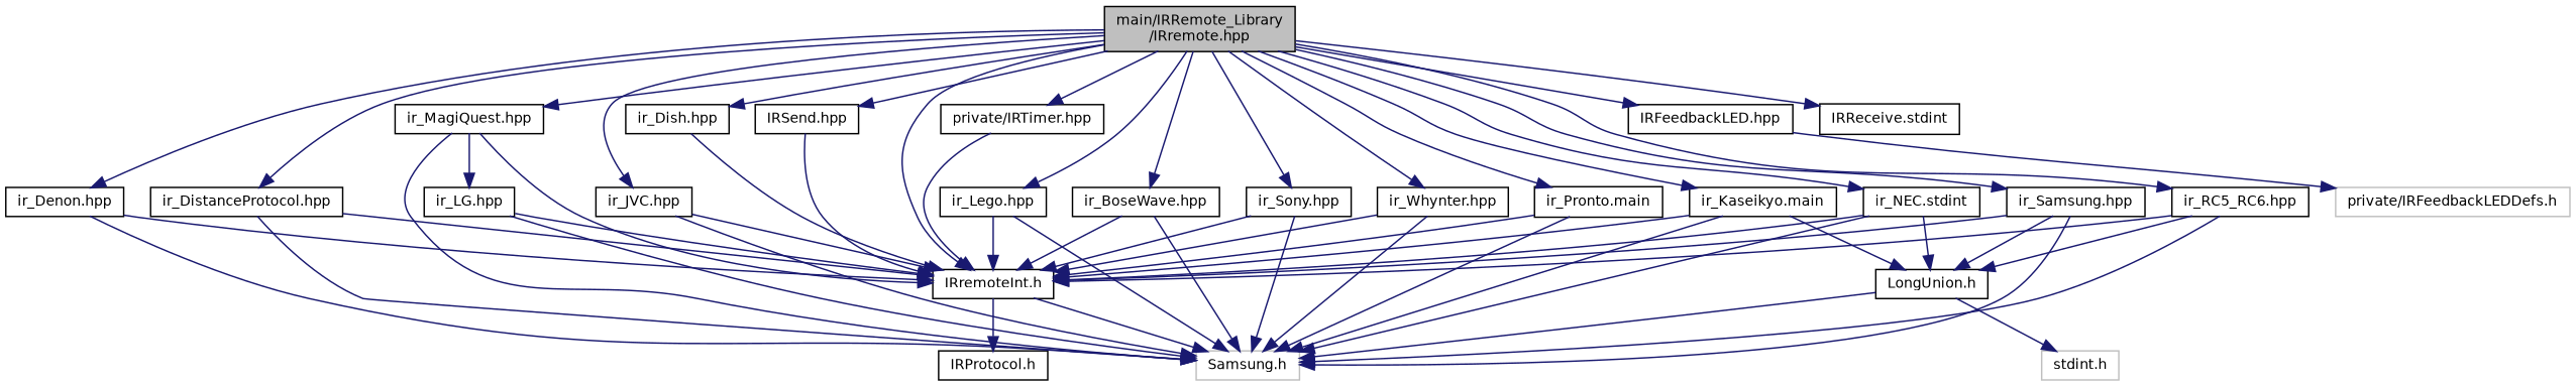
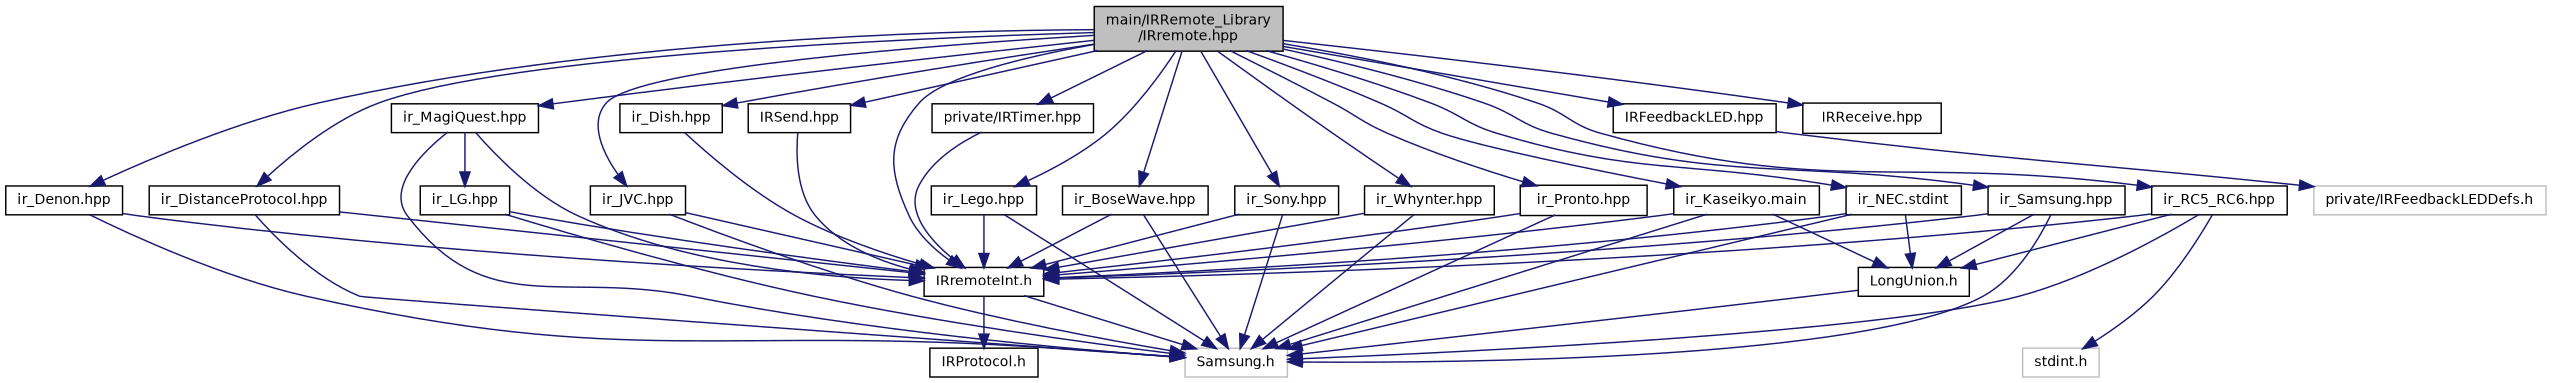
  digraph {
    node [color=black fillcolor=white fontname=Helvetica fontsize=10 shape=record style=filled]
    edge [color=midnightblue fontname=Helvetica fontsize=10 labelfontname=Helvetica labelfontsize=10 style=solid]
    n1 [fillcolor=grey75 fontcolor=black height=0.2 label="main/IRRemote_Library\l/IRremote.hpp" width=0.4]
    n2 [height=0.2 label="IRremoteInt.h" width=0.4]
    n3 [height=0.2 label="private/IRTimer.hpp" width=0.4]
    n4 [height=0.2 label="IRFeedbackLED.hpp" width=0.4]
-   n5 [height=0.2 label="IRReceive.stdint" width=0.4]
+   n5 [height=0.2 label="IRReceive.hpp" width=0.4]
    n6 [height=0.2 label="IRSend.hpp" width=0.4]
    n7 [height=0.2 label="ir_BoseWave.hpp" width=0.4]
    n8 [height=0.2 label="ir_Denon.hpp" width=0.4]
    n9 [height=0.2 label="ir_DistanceProtocol.hpp" width=0.4]
    n10 [height=0.2 label="ir_JVC.hpp" width=0.4]
    n11 [height=0.2 label="ir_Kaseikyo.main" width=0.4]
    n12 [height=0.2 label="ir_Lego.hpp" width=0.4]
    n13 [height=0.2 label="ir_MagiQuest.hpp" width=0.4]
    n14 [height=0.2 label="ir_NEC.stdint" width=0.4]
    n15 [height=0.2 label="ir_RC5_RC6.hpp" width=0.4]
    n16 [height=0.2 label="ir_Samsung.hpp" width=0.4]
    n17 [height=0.2 label="ir_Sony.hpp" width=0.4]
    n18 [height=0.2 label="ir_Whynter.hpp" width=0.4]
-   n19 [height=0.2 label="ir_Pronto.main" width=0.4]
+   n19 [height=0.2 label="ir_Pronto.hpp" width=0.4]
    n20 [height=0.2 label="ir_Dish.hpp" width=0.4]
    n21 [color=grey75 height=0.2 label="Samsung.h" width=0.4]
    n22 [height=0.2 label="IRProtocol.h" width=0.4]
    n23 [color=grey75 height=0.2 label="private/IRFeedbackLEDDefs.h" width=0.4]
    n24 [height=0.2 label="LongUnion.h" width=0.4]
    n25 [height=0.2 label="ir_LG.hpp" width=0.4]
    n26 [color=grey75 height=0.2 label="stdint.h" width=0.4]
    n1 -> n2
    n1 -> n3
    n1 -> n4
    n1 -> n5
    n1 -> n6
    n1 -> n7
    n1 -> n8
    n1 -> n9
    n1 -> n10
    n1 -> n11
    n1 -> n12
    n1 -> n13
    n1 -> n14
    n1 -> n15
    n1 -> n16
    n1 -> n17
    n1 -> n18
    n1 -> n19
    n1 -> n20
    n2 -> n21
    n2 -> n22
    n3 -> n2
    n4 -> n23
    n6 -> n2
    n7 -> n2
    n7 -> n21
    n8 -> n2
    n8 -> n21
    n9 -> n2
    n9 -> n21
    n10 -> n2
    n10 -> n21
    n11 -> n2
    n11 -> n21
    n11 -> n24
    n12 -> n2
    n12 -> n21
    n13 -> n2
    n13 -> n21
    n13 -> n25
    n14 -> n2
    n14 -> n21
    n14 -> n24
    n15 -> n2
    n15 -> n21
    n15 -> n24
    n16 -> n2
    n16 -> n21
    n16 -> n24
    n17 -> n2
    n17 -> n21
    n18 -> n2
    n18 -> n21
    n19 -> n2
    n19 -> n21
    n20 -> n2
    n24 -> n21
-   n24 -> n26
+   n15 -> n26
    n25 -> n2
    n25 -> n21
  }
